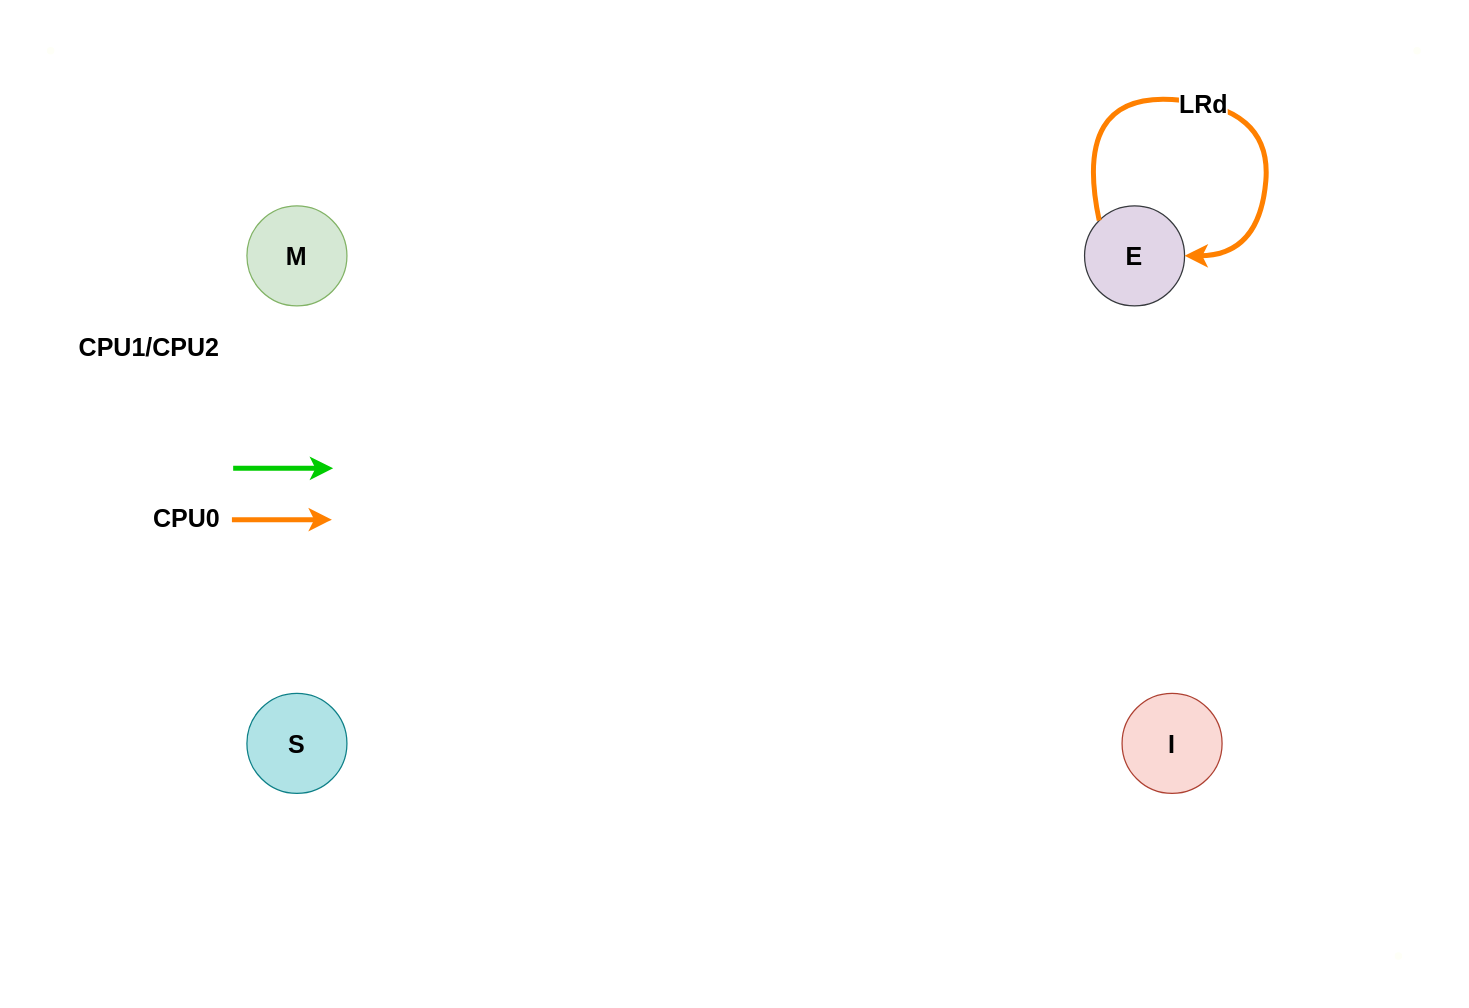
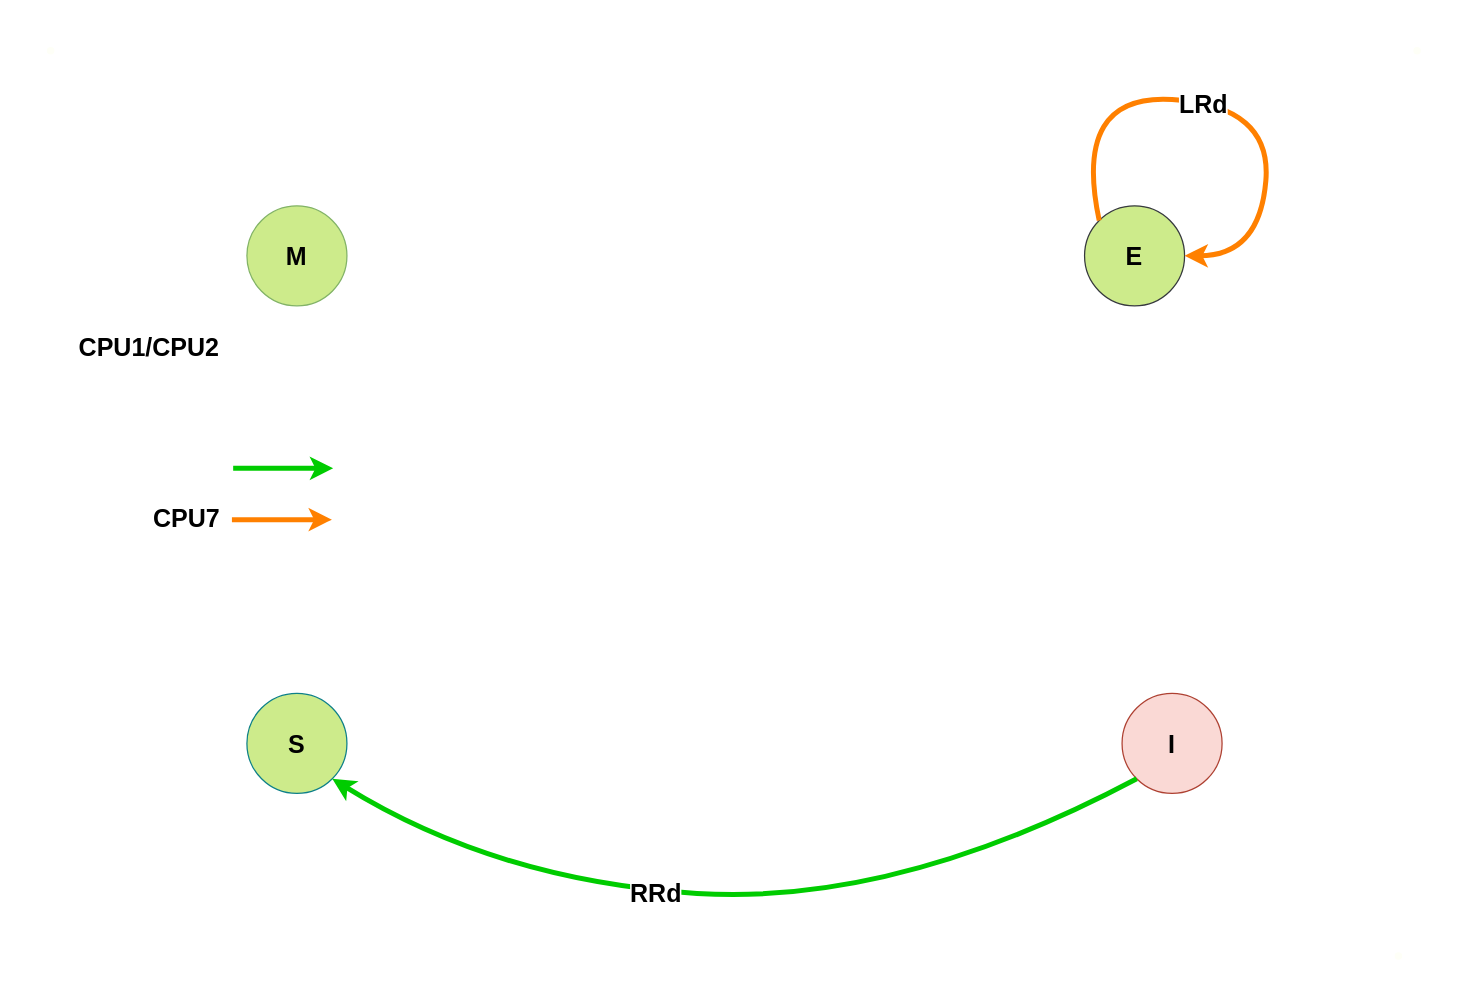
  <mxCell id="0" />
  <mxCell id="1" parent="0" />
- <mxCell id="2" value="M" style="ellipse;whiteSpace=wrap;html=1;aspect=fixed;fontSize=20;fontStyle=1;fillColor=#d5e8d4;strokeColor=#82b366;" parent="1" vertex="1"><mxGeometry x="197" y="164" width="80" height="80" as="geometry" /></mxCell>
- <mxCell id="3" value="E" style="ellipse;whiteSpace=wrap;html=1;aspect=fixed;fontStyle=1;fontSize=20;fillColor=#e1d5e7;strokeColor=#36393d;" parent="1" vertex="1"><mxGeometry x="867" y="164" width="80" height="80" as="geometry" /></mxCell>
- <mxCell id="4" value="S" style="ellipse;whiteSpace=wrap;html=1;aspect=fixed;fontStyle=1;fontSize=20;fillColor=#b0e3e6;strokeColor=#0e8088;" parent="1" vertex="1"><mxGeometry x="197" y="554" width="80" height="80" as="geometry" /></mxCell>
+ <mxCell id="2" value="M" style="ellipse;whiteSpace=wrap;html=1;aspect=fixed;fontSize=20;fontStyle=1;fillColor=#cdeb8b;strokeColor=#82b366;" parent="1" vertex="1"><mxGeometry x="197" y="164" width="80" height="80" as="geometry" /></mxCell>
+ <mxCell id="3" value="E" style="ellipse;whiteSpace=wrap;html=1;aspect=fixed;fontStyle=1;fontSize=20;fillColor=#cdeb8b;strokeColor=#36393d;" parent="1" vertex="1"><mxGeometry x="867" y="164" width="80" height="80" as="geometry" /></mxCell>
+ <mxCell id="4" value="S" style="ellipse;whiteSpace=wrap;html=1;aspect=fixed;fontStyle=1;fontSize=20;fillColor=#cdeb8b;strokeColor=#0e8088;" parent="1" vertex="1"><mxGeometry x="197" y="554" width="80" height="80" as="geometry" /></mxCell>
  <mxCell id="5" value="I" style="ellipse;whiteSpace=wrap;html=1;aspect=fixed;fontStyle=1;fontSize=20;fillColor=#fad9d5;strokeColor=#ae4132;" parent="1" vertex="1"><mxGeometry x="897" y="554" width="80" height="80" as="geometry" /></mxCell>
  <mxCell id="6" value="" style="curved=1;endArrow=classic;html=1;rounded=0;strokeWidth=4;fontSize=20;exitX=0;exitY=0;exitDx=0;exitDy=0;entryX=1;entryY=0.5;entryDx=0;entryDy=0;strokeColor=#FF8000;" parent="1" source="3" target="3" edge="1"><mxGeometry width="50" height="50" relative="1" as="geometry"><mxPoint x="967" y="154" as="sourcePoint" /><mxPoint x="1017" y="104" as="targetPoint" /><Array as="points"><mxPoint x="857" y="74" /><mxPoint x="1017" y="84" /><mxPoint x="1007" y="204" /></Array></mxGeometry></mxCell>
  <mxCell id="7" value="LRd" style="edgeLabel;html=1;align=center;verticalAlign=middle;resizable=0;points=[];fontSize=20;fontStyle=1" parent="6" vertex="1" connectable="0"><mxGeometry x="-0.059" y="-1" relative="1" as="geometry"><mxPoint as="offset" /></mxGeometry></mxCell>
+ <mxCell id="8" value="" style="curved=1;endArrow=classic;html=1;rounded=0;strokeWidth=4;fontSize=20;exitX=0;exitY=1;exitDx=0;exitDy=0;entryX=1;entryY=1;entryDx=0;entryDy=0;strokeColor=#00CC00;" parent="1" source="5" target="4" edge="1"><mxGeometry width="50" height="50" relative="1" as="geometry"><mxPoint x="677" y="494" as="sourcePoint" /><mxPoint x="727" y="444" as="targetPoint" /><Array as="points"><mxPoint x="717" y="724" /><mxPoint x="397" y="704" /></Array></mxGeometry></mxCell>
+ <mxCell id="9" value="RRd" style="edgeLabel;html=1;align=center;verticalAlign=middle;resizable=0;points=[];fontSize=20;fontStyle=1" parent="8" vertex="1" connectable="0"><mxGeometry x="0.186" y="1" relative="1" as="geometry"><mxPoint as="offset" /></mxGeometry></mxCell>
  <mxCell id="10" value="" style="shape=waypoint;sketch=0;fillStyle=solid;size=6;pointerEvents=1;points=[];fillColor=none;resizable=0;rotatable=0;perimeter=centerPerimeter;snapToPoint=1;fontSize=20;strokeColor=#FEFFF7;" parent="1" vertex="1"><mxGeometry x="20" y="20" width="40" height="40" as="geometry" /></mxCell>
  <mxCell id="11" value="" style="shape=waypoint;sketch=0;fillStyle=solid;size=6;pointerEvents=1;points=[];fillColor=none;resizable=0;rotatable=0;perimeter=centerPerimeter;snapToPoint=1;fontSize=20;strokeColor=#FEFFF7;" parent="1" vertex="1"><mxGeometry x="1113" y="20" width="40" height="40" as="geometry" /></mxCell>
  <mxCell id="12" value="" style="shape=waypoint;sketch=0;fillStyle=solid;size=6;pointerEvents=1;points=[];fillColor=none;resizable=0;rotatable=0;perimeter=centerPerimeter;snapToPoint=1;fontSize=20;strokeColor=#FEFFF7;" parent="1" vertex="1"><mxGeometry x="1098" y="744" width="40" height="40" as="geometry" /></mxCell>
  <mxCell id="13" value="" style="endArrow=classic;html=1;rounded=0;strokeColor=#00CC00;strokeWidth=4;" parent="1" edge="1"><mxGeometry width="50" height="50" relative="1" as="geometry"><mxPoint x="186" y="374" as="sourcePoint" /><mxPoint x="266" y="374" as="targetPoint" /></mxGeometry></mxCell>
  <mxCell id="14" value="CPU1/CPU2" style="text;html=1;strokeColor=none;fillColor=none;align=center;verticalAlign=middle;whiteSpace=wrap;rounded=0;fontStyle=1;fontSize=20;" parent="1" vertex="1"><mxGeometry x="69" y="257" width="100" height="40" as="geometry" /></mxCell>
  <mxCell id="15" value="" style="endArrow=classic;html=1;rounded=0;strokeColor=#FF8000;strokeWidth=4;fontColor=default;" parent="1" edge="1"><mxGeometry width="50" height="50" relative="1" as="geometry"><mxPoint x="185" y="415" as="sourcePoint" /><mxPoint x="265" y="415" as="targetPoint" /></mxGeometry></mxCell>
- <mxCell id="16" value="CPU0" style="text;html=1;strokeColor=none;fillColor=none;align=center;verticalAlign=middle;whiteSpace=wrap;rounded=0;fontStyle=1;fontSize=20;" parent="1" vertex="1"><mxGeometry x="99" y="393" width="100" height="40" as="geometry" /></mxCell>
+ <mxCell id="16" value="CPU7" style="text;html=1;strokeColor=none;fillColor=none;align=center;verticalAlign=middle;whiteSpace=wrap;rounded=0;fontStyle=1;fontSize=20;" parent="1" vertex="1"><mxGeometry x="99" y="393" width="100" height="40" as="geometry" /></mxCell>
